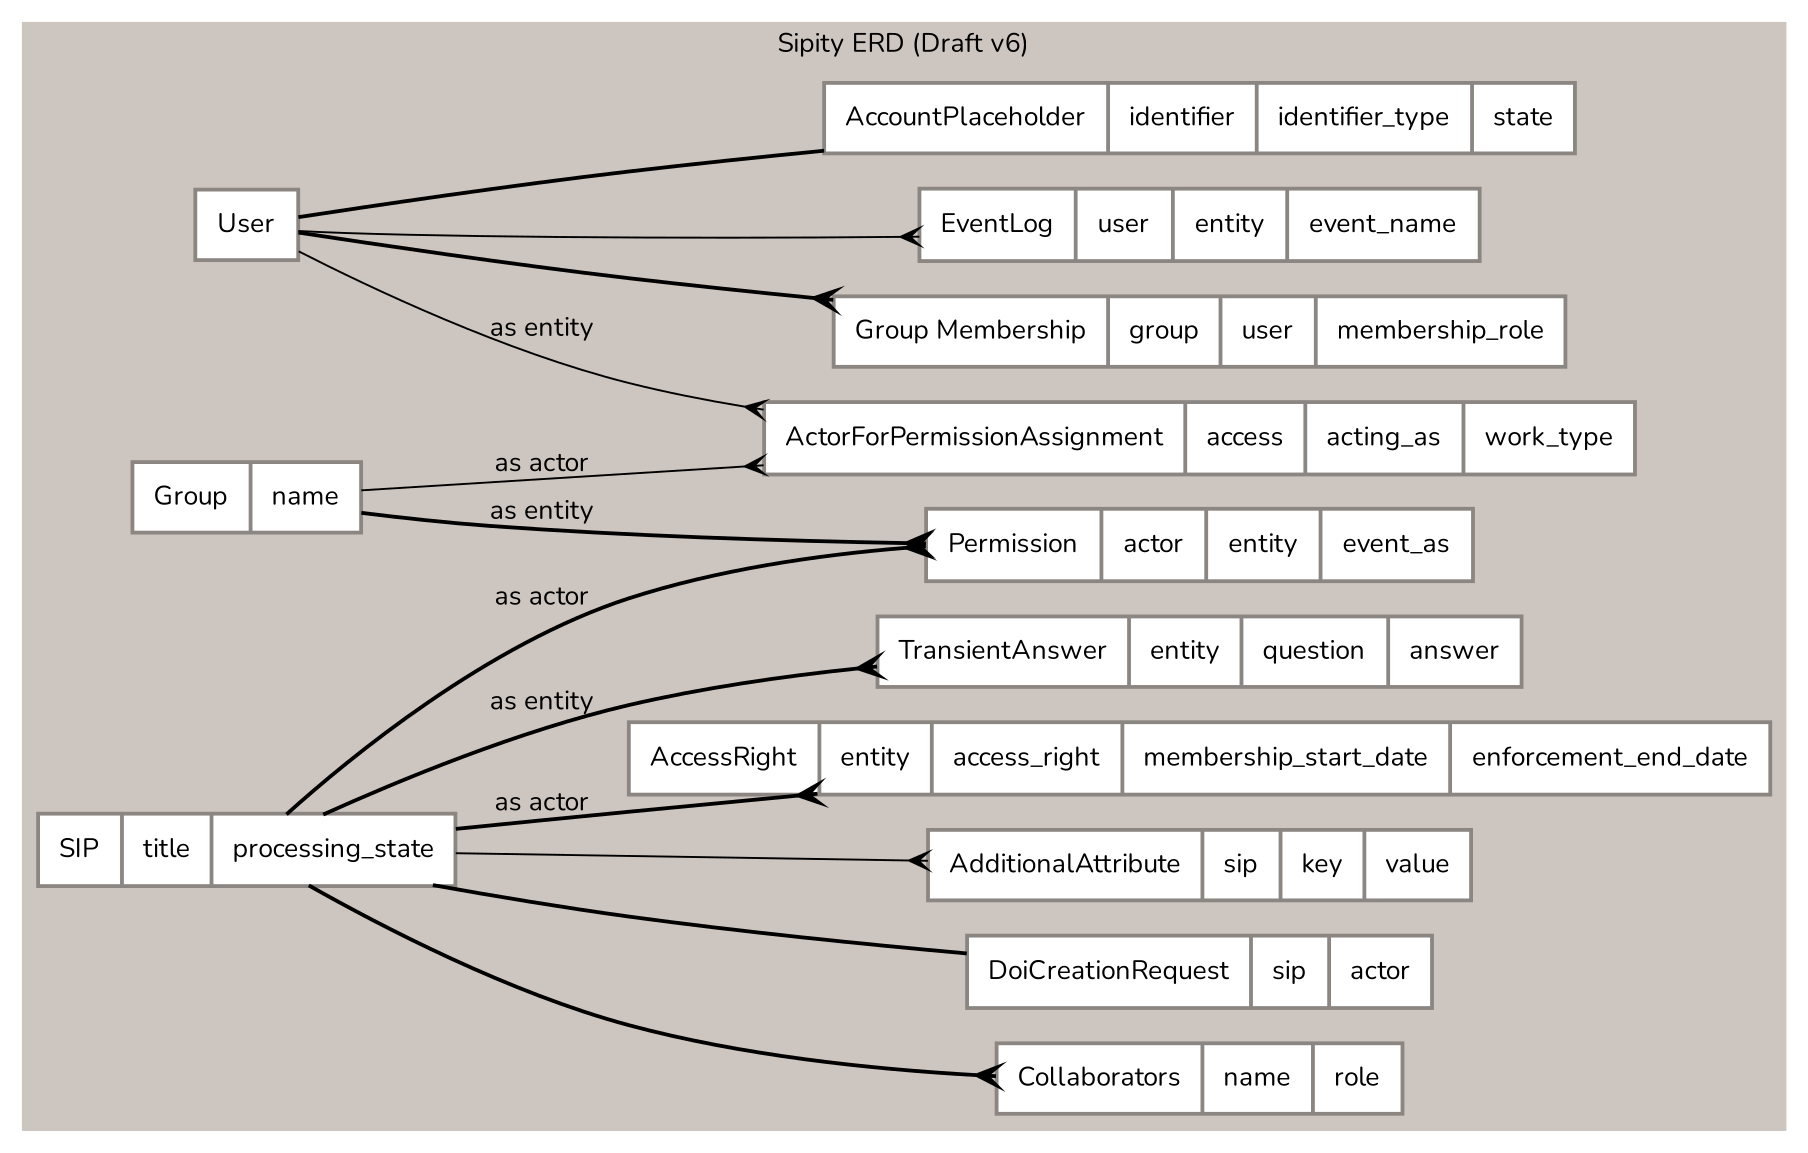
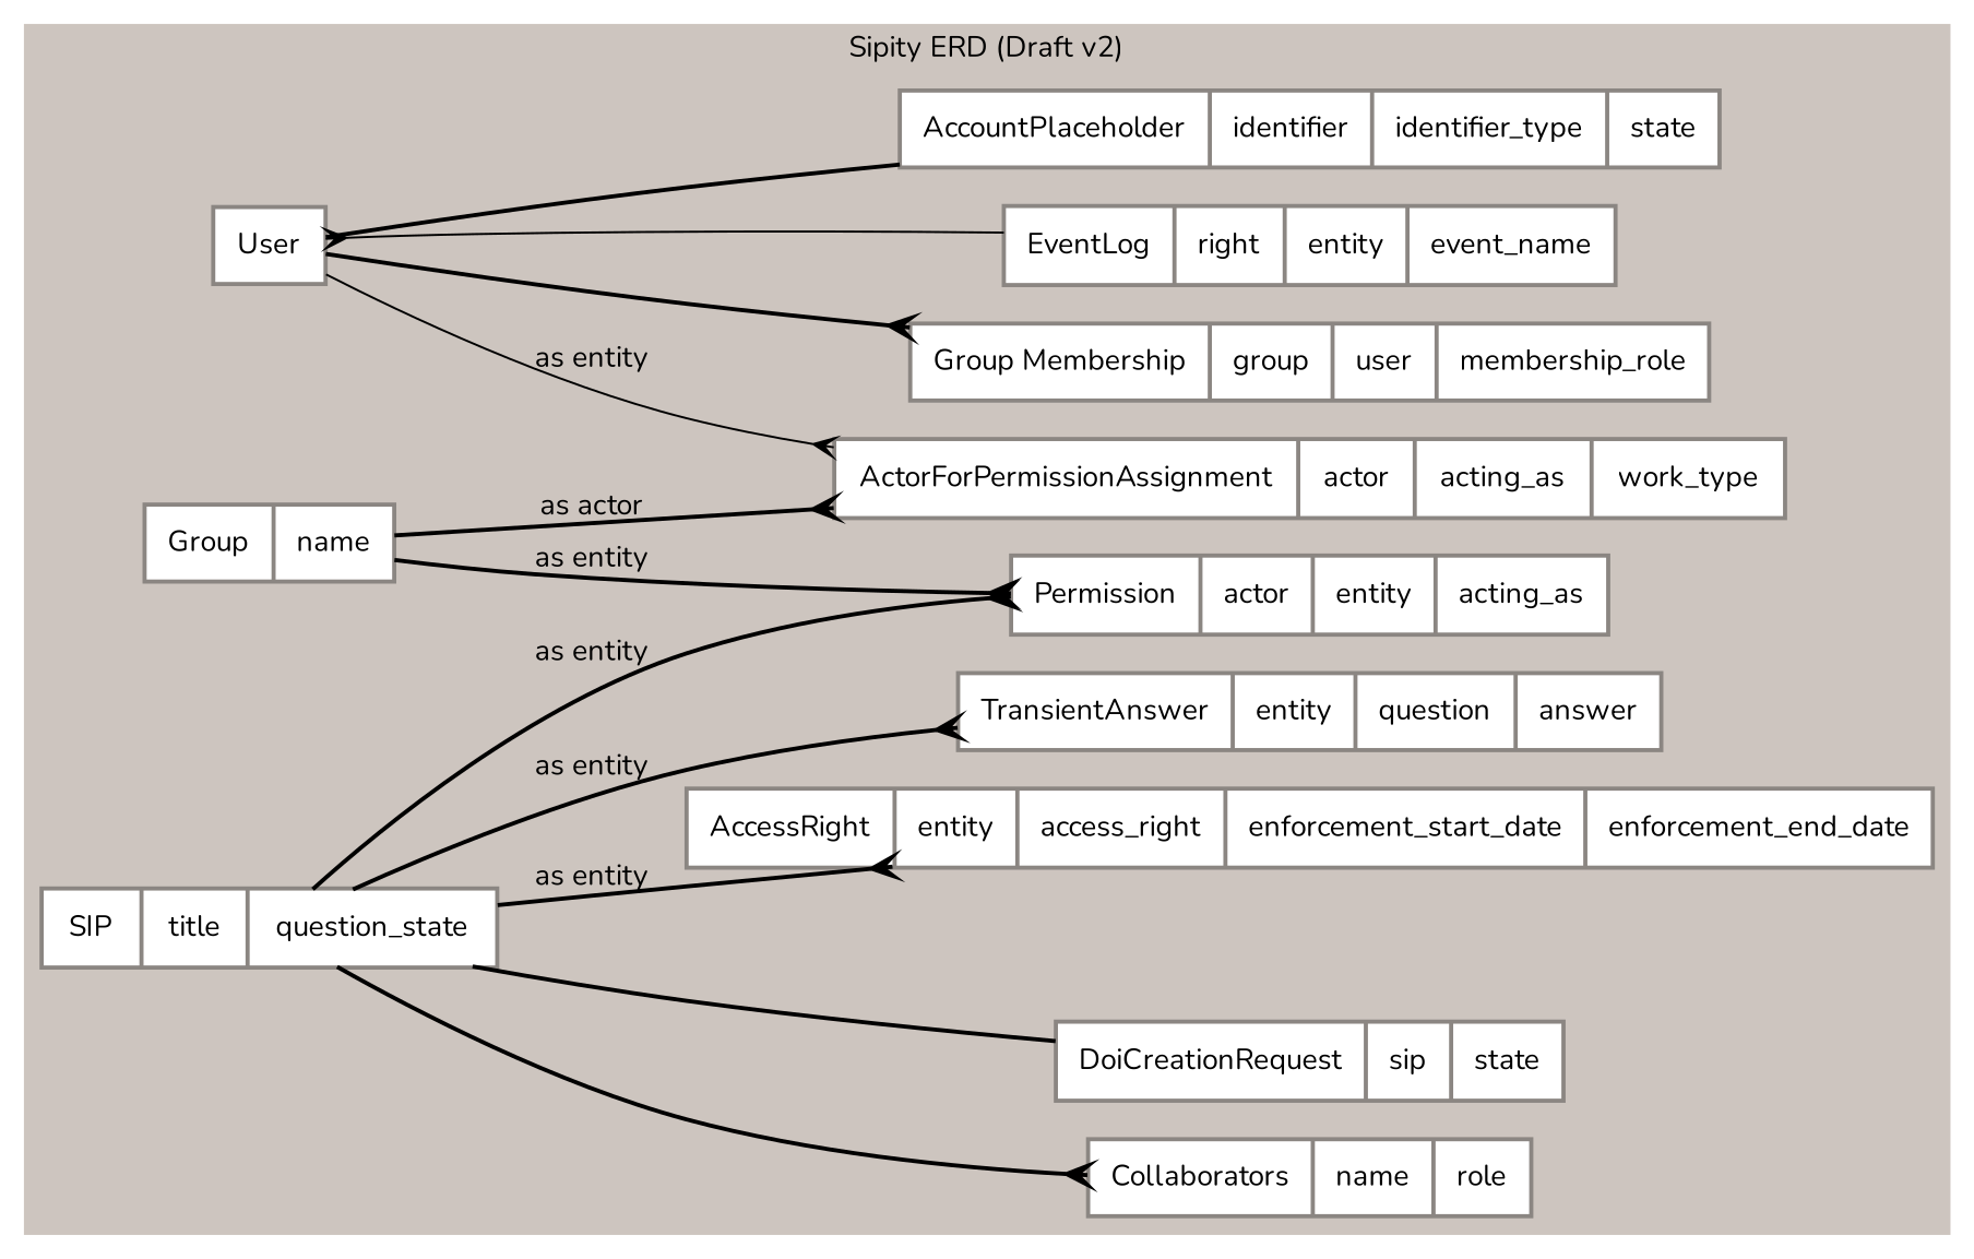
  digraph {
    compound=true
    fontname=Nunito
    rankdir=LR
    node [color=seashell4 fillcolor=white fontname=Nunito margin="0.15, 0.125" penwidth=2 shape=record style=filled]
    edge [arrowhead=crow fontname=Nunito style=bold]
    n1 [label="{ User }"]
    n2 [label="{ Group Membership | group | user | membership_role }"]
-   n3 [label="{ EventLog | user | entity | event_name }"]
-   n4 [label="{ Permission | actor | entity | event_as }"]
+   n3 [label="{ EventLog | right | entity | event_name }"]
+   n4 [label="{ Permission | actor | entity | acting_as }"]
    n5 [label="{ AccountPlaceholder | identifier | identifier_type | state }"]
-   n6 [label="{ ActorForPermissionAssignment | access | acting_as | work_type }"]
+   n6 [label="{ ActorForPermissionAssignment | actor | acting_as | work_type }"]
    n7 [label="{ Group | name }"]
-   n8 [label="{ SIP | title | processing_state }"]
+   n8 [label="{ SIP | title | question_state }"]
    n9 [label="{ Collaborators | name | role }"]
-   n10 [label="{ DoiCreationRequest | sip | actor }"]
-   n11 [label="{ AdditionalAttribute | sip | key | value }"]
-   n12 [label="{ AccessRight | entity | access_right | membership_start_date | enforcement_end_date }"]
+   n10 [label="{ DoiCreationRequest | sip | state }"]
+   n12 [label="{ AccessRight | entity | access_right | enforcement_start_date | enforcement_end_date }"]
    n13 [label="{ TransientAnswer | entity | question | answer }"]
    subgraph cluster_1 {
      color=seashell3
-     label="Sipity ERD (Draft v6)"
+     label="Sipity ERD (Draft v2)"
      style=filled
      n1
      n2
      n3
      n4
      n5
      n6
      n7
      n8
      n9
      n10
-     n11
      n12
      n13
    }
    n1 -> n2
-   n1 -> n3 [style=solid]
+   n3 -> n1 [style=solid]
    n1 -> n5 [arrowhead=none]
    n1 -> n6 [label="as entity" style=solid]
    n7 -> n4 [label="as entity"]
-   n7 -> n6 [label="as actor" style=solid]
-   n8 -> n4 [label="as actor"]
+   n7 -> n6 [label="as actor"]
+   n8 -> n4 [label="as entity"]
    n8 -> n9
    n8 -> n10 [arrowhead=none]
-   n8 -> n11 [style=solid]
-   n8 -> n12 [label="as actor"]
+   n8 -> n12 [label="as entity"]
    n8 -> n13 [label="as entity"]
  }
